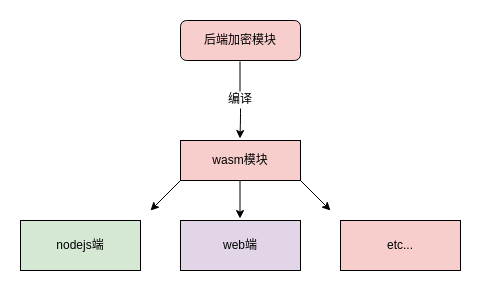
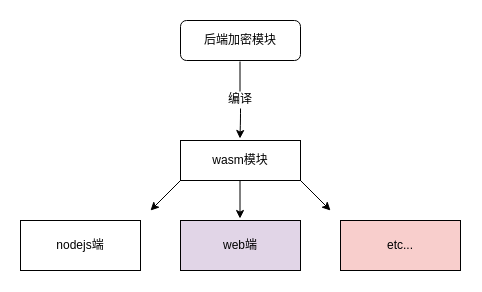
  <mxCell id="0" />
  <mxCell id="1" parent="0" />
- <mxCell id="2" value="后端加密模块" style="rounded=1;whiteSpace=wrap;html=1;fillColor=#f8cecc;" vertex="1" parent="1"><mxGeometry x="180" y="20" width="120" height="40" as="geometry" /></mxCell>
+ <mxCell id="2" value="后端加密模块" style="rounded=1;whiteSpace=wrap;html=1;" vertex="1" parent="1"><mxGeometry x="180" y="20" width="120" height="40" as="geometry" /></mxCell>
  <mxCell id="3" value="web端" style="rounded=0;whiteSpace=wrap;html=1;fillColor=#e1d5e7;" vertex="1" parent="1"><mxGeometry x="180" y="220" width="120" height="50" as="geometry" /></mxCell>
- <mxCell id="4" value="nodejs端" style="rounded=0;whiteSpace=wrap;html=1;fillColor=#d5e8d4;" vertex="1" parent="1"><mxGeometry x="20" y="220" width="120" height="50" as="geometry" /></mxCell>
- <mxCell id="5" value="wasm模块" style="rounded=0;whiteSpace=wrap;html=1;fillColor=#f8cecc;" vertex="1" parent="1"><mxGeometry x="180" y="140" width="120" height="40" as="geometry" /></mxCell>
+ <mxCell id="4" value="nodejs端" style="rounded=0;whiteSpace=wrap;html=1;" vertex="1" parent="1"><mxGeometry x="20" y="220" width="120" height="50" as="geometry" /></mxCell>
+ <mxCell id="5" value="wasm模块" style="rounded=0;whiteSpace=wrap;html=1;" vertex="1" parent="1"><mxGeometry x="180" y="140" width="120" height="40" as="geometry" /></mxCell>
  <mxCell id="6" value="" style="endArrow=classic;html=1;" edge="1" parent="1"><mxGeometry width="50" height="50" relative="1" as="geometry"><mxPoint x="240" y="108" as="sourcePoint" /><mxPoint x="239.5" y="138" as="targetPoint" /><Array as="points"><mxPoint x="240" y="118" /></Array></mxGeometry></mxCell>
  <mxCell id="7" value="编译" style="text;html=1;strokeColor=none;fillColor=none;align=center;verticalAlign=middle;whiteSpace=wrap;rounded=0;" vertex="1" parent="1"><mxGeometry x="220" y="89" width="40" height="20" as="geometry" /></mxCell>
  <mxCell id="8" value="" style="endArrow=none;html=1;" edge="1" parent="1"><mxGeometry width="50" height="50" relative="1" as="geometry"><mxPoint x="239.5" y="61" as="sourcePoint" /><mxPoint x="239.5" y="91" as="targetPoint" /></mxGeometry></mxCell>
  <mxCell id="9" value="etc..." style="rounded=0;whiteSpace=wrap;html=1;fillColor=#f8cecc;" vertex="1" parent="1"><mxGeometry x="340" y="220" width="120" height="50" as="geometry" /></mxCell>
  <mxCell id="10" value="" style="endArrow=classic;html=1;" edge="1" parent="1"><mxGeometry width="50" height="50" relative="1" as="geometry"><mxPoint x="239.5" y="180" as="sourcePoint" /><mxPoint x="239.5" y="218" as="targetPoint" /></mxGeometry></mxCell>
  <mxCell id="11" value="" style="endArrow=classic;html=1;" edge="1" parent="1"><mxGeometry width="50" height="50" relative="1" as="geometry"><mxPoint x="300" y="180" as="sourcePoint" /><mxPoint x="330" y="210" as="targetPoint" /></mxGeometry></mxCell>
  <mxCell id="12" value="" style="endArrow=classic;html=1;" edge="1" parent="1"><mxGeometry width="50" height="50" relative="1" as="geometry"><mxPoint x="180" y="180" as="sourcePoint" /><mxPoint x="150" y="210" as="targetPoint" /></mxGeometry></mxCell>
